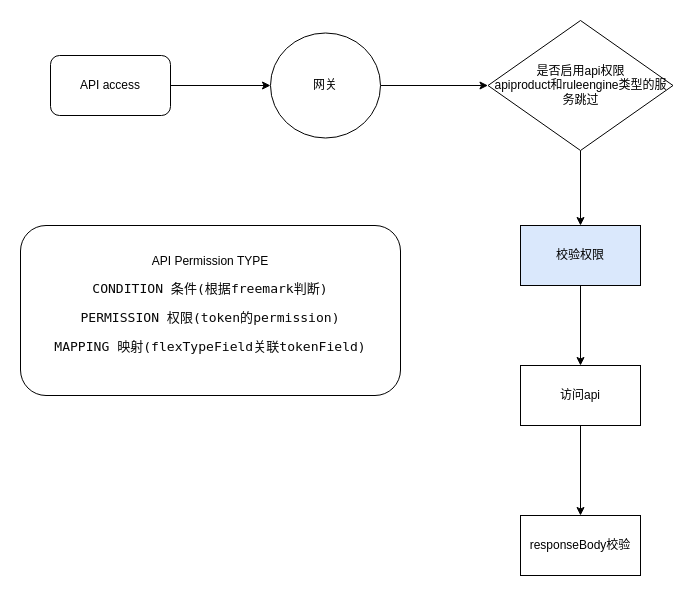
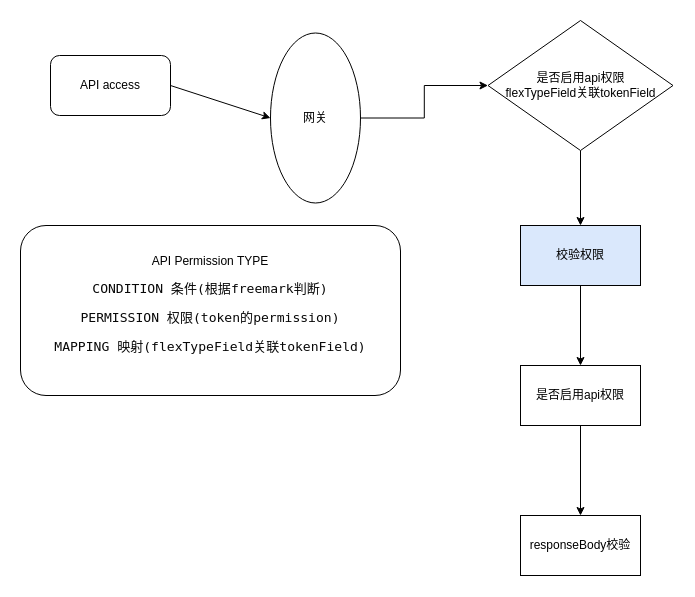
  <mxCell id="0" />
  <mxCell id="1" parent="0" />
  <mxCell id="2" value="API access" style="whiteSpace=wrap;html=1;rounded=1;" parent="1" vertex="1"><mxGeometry x="50" y="55" width="120" height="60" as="geometry" /></mxCell>
  <mxCell id="3" value="" style="endArrow=classic;html=1;rounded=0;exitX=1;exitY=0.5;exitDx=0;exitDy=0;entryX=0;entryY=0.5;entryDx=0;entryDy=0;" parent="1" source="2" target="5" edge="1"><mxGeometry width="50" height="50" relative="1" as="geometry"><mxPoint x="560" y="275" as="sourcePoint" /><mxPoint x="310" y="145" as="targetPoint" /></mxGeometry></mxCell>
  <mxCell id="4" value="" style="edgeStyle=orthogonalEdgeStyle;rounded=0;orthogonalLoop=1;jettySize=auto;html=1;" parent="1" source="5" target="7" edge="1"><mxGeometry relative="1" as="geometry" /></mxCell>
- <mxCell id="5" value="网关" style="ellipse;whiteSpace=wrap;html=1;" parent="1" vertex="1"><mxGeometry x="270" y="32.5" width="110" height="105" as="geometry" /></mxCell>
+ <mxCell id="5" value="网关" style="ellipse;whiteSpace=wrap;html=1;" parent="1" vertex="1"><mxGeometry x="270" y="32.5" width="90" height="170" as="geometry" /></mxCell>
  <mxCell id="6" value="" style="edgeStyle=orthogonalEdgeStyle;rounded=0;orthogonalLoop=1;jettySize=auto;html=1;" parent="1" source="7" target="9" edge="1"><mxGeometry relative="1" as="geometry" /></mxCell>
- <mxCell id="7" value="是否启用api权限&lt;br&gt;apiproduct和ruleengine类型的服务跳过" style="rhombus;whiteSpace=wrap;html=1;" parent="1" vertex="1"><mxGeometry x="487.5" y="20" width="185" height="130" as="geometry" /></mxCell>
+ <mxCell id="7" value="是否启用api权限&lt;br&gt;flexTypeField关联tokenField" style="rhombus;whiteSpace=wrap;html=1;" parent="1" vertex="1"><mxGeometry x="487.5" y="20" width="185" height="130" as="geometry" /></mxCell>
  <mxCell id="8" value="" style="edgeStyle=orthogonalEdgeStyle;rounded=0;orthogonalLoop=1;jettySize=auto;html=1;" edge="1" parent="1" source="9" target="11"><mxGeometry relative="1" as="geometry" /></mxCell>
  <mxCell id="9" value="校验权限" style="whiteSpace=wrap;html=1;fillColor=#dae8fc;" parent="1" vertex="1"><mxGeometry x="520" y="225" width="120" height="60" as="geometry" /></mxCell>
  <mxCell id="10" value="" style="edgeStyle=orthogonalEdgeStyle;rounded=0;orthogonalLoop=1;jettySize=auto;html=1;" edge="1" parent="1" source="11" target="12"><mxGeometry relative="1" as="geometry" /></mxCell>
- <mxCell id="11" value="访问api" style="whiteSpace=wrap;html=1;" vertex="1" parent="1"><mxGeometry x="520" y="365" width="120" height="60" as="geometry" /></mxCell>
+ <mxCell id="11" value="是否启用api权限" style="whiteSpace=wrap;html=1;" vertex="1" parent="1"><mxGeometry x="520" y="365" width="120" height="60" as="geometry" /></mxCell>
  <mxCell id="12" value="responseBody校验" style="whiteSpace=wrap;html=1;" vertex="1" parent="1"><mxGeometry x="520" y="515" width="120" height="60" as="geometry" /></mxCell>
  <mxCell id="13" value="API Permission TYPE&lt;br&gt;&lt;div style=&quot;background-color:#ffffff;color:#080808;font-family:'JetBrains Mono',monospace;font-size:9.8pt;&quot;&gt;&lt;pre&gt;CONDITION 条件(根据freemark判断)&lt;/pre&gt;&lt;pre&gt;&lt;div style=&quot;font-family: &amp;quot;JetBrains Mono&amp;quot;, monospace; font-size: 9.8pt;&quot;&gt;&lt;pre&gt;PERMISSION 权限(token的permission)&lt;/pre&gt;&lt;pre&gt;&lt;div style=&quot;font-family: &amp;quot;JetBrains Mono&amp;quot;, monospace; font-size: 9.8pt;&quot;&gt;&lt;pre&gt;MAPPING 映射(flexTypeField关联tokenField)&lt;/pre&gt;&lt;/div&gt;&lt;/pre&gt;&lt;/div&gt;&lt;/pre&gt;&lt;/div&gt;" style="rounded=1;whiteSpace=wrap;html=1;" vertex="1" parent="1"><mxGeometry x="20" y="225" width="380" height="170" as="geometry" /></mxCell>
